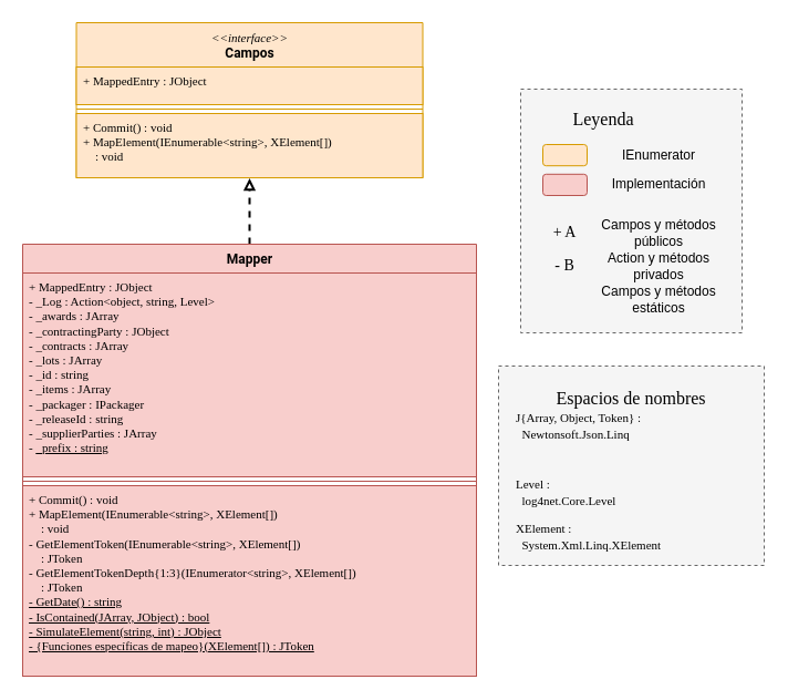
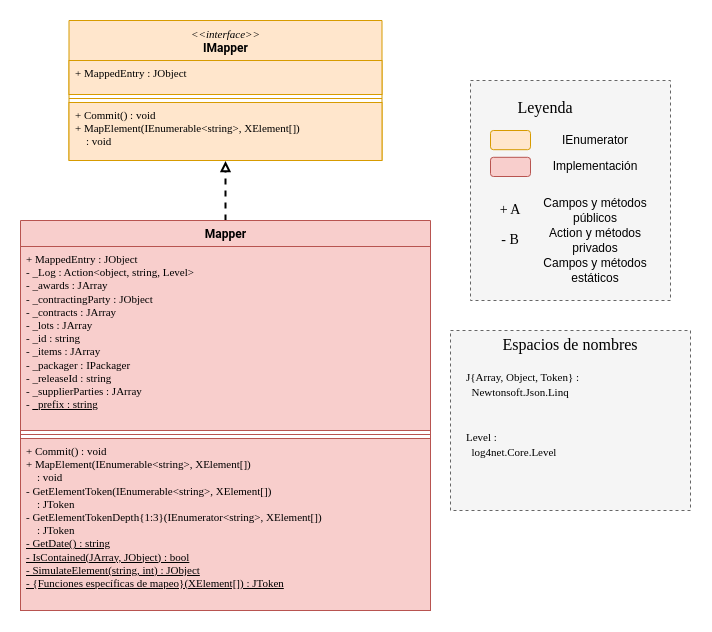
  <mxCell id="0" />
  <mxCell id="1" parent="0" />
  <mxCell id="2" value="" style="group" vertex="1" connectable="0" parent="1"><mxGeometry x="470" y="80" width="200" height="240" as="geometry" /></mxCell>
  <mxCell id="3" value="" style="rounded=0;whiteSpace=wrap;html=1;fontFamily=Roboto Slab;fontSource=https%3A%2F%2Ffonts.googleapis.com%2Fcss%3Ffamily%3DRoboto%2BSlab;fontSize=20;fillColor=#f5f5f5;strokeColor=#666666;fontColor=#333333;dashed=1;strokeWidth=1;glass=0;shadow=0;sketch=0;" vertex="1" parent="2"><mxGeometry width="200" height="220" as="geometry" /></mxCell>
  <mxCell id="4" value="&lt;font style=&quot;font-size: 16px&quot;&gt;Leyenda&lt;/font&gt;" style="text;html=1;strokeColor=none;fillColor=none;align=center;verticalAlign=middle;whiteSpace=wrap;rounded=0;shadow=0;glass=0;dashed=1;sketch=0;fontFamily=Roboto Slab;fontSource=https%3A%2F%2Ffonts.googleapis.com%2Fcss%3Ffamily%3DRoboto%2BSlab;fontSize=20;" vertex="1" parent="2"><mxGeometry x="55" y="15" width="40" height="19.2" as="geometry" /></mxCell>
  <mxCell id="5" value="" style="rounded=1;whiteSpace=wrap;html=1;strokeColor=#d79b00;fillColor=#ffe6cc;align=left;" vertex="1" parent="2"><mxGeometry x="20" y="50" width="40" height="19.2" as="geometry" /></mxCell>
  <mxCell id="6" value="IEnumerator" style="text;html=1;strokeColor=none;fillColor=none;align=center;verticalAlign=middle;whiteSpace=wrap;rounded=0;shadow=0;glass=0;dashed=1;sketch=0;fontFamily=Helvetica;fontSize=12;" vertex="1" parent="2"><mxGeometry x="70" y="50" width="110" height="19.2" as="geometry" /></mxCell>
  <mxCell id="7" value="" style="rounded=1;whiteSpace=wrap;html=1;strokeColor=#b85450;fillColor=#f8cecc;align=left;" vertex="1" parent="2"><mxGeometry x="20" y="76.8" width="40" height="19.2" as="geometry" /></mxCell>
  <mxCell id="8" value="Implementación" style="text;html=1;strokeColor=none;fillColor=none;align=center;verticalAlign=middle;whiteSpace=wrap;rounded=0;shadow=0;glass=0;dashed=1;sketch=0;fontFamily=Helvetica;fontSize=12;" vertex="1" parent="2"><mxGeometry x="70" y="76.8" width="110" height="19.2" as="geometry" /></mxCell>
  <mxCell id="9" value="&lt;font face=&quot;Roboto Mono&quot; data-font-src=&quot;https://fonts.googleapis.com/css?family=Roboto+Mono&quot; style=&quot;font-size: 14px&quot;&gt;+ A&lt;/font&gt;" style="text;html=1;strokeColor=none;fillColor=none;align=center;verticalAlign=middle;whiteSpace=wrap;rounded=0;labelBackgroundColor=none;" vertex="1" parent="2"><mxGeometry x="20" y="120" width="40" height="20" as="geometry" /></mxCell>
  <mxCell id="10" value="Campos y métodos&lt;br&gt;públicos" style="text;html=1;strokeColor=none;fillColor=none;align=center;verticalAlign=middle;whiteSpace=wrap;rounded=0;shadow=0;glass=0;dashed=1;sketch=0;fontFamily=Helvetica;fontSize=12;" vertex="1" parent="2"><mxGeometry x="70" y="120.8" width="110" height="19.2" as="geometry" /></mxCell>
  <mxCell id="11" value="&lt;font face=&quot;Roboto Mono&quot; data-font-src=&quot;https://fonts.googleapis.com/css?family=Roboto+Mono&quot; style=&quot;font-size: 14px&quot;&gt;- B&lt;/font&gt;" style="text;html=1;strokeColor=none;fillColor=none;align=center;verticalAlign=middle;whiteSpace=wrap;rounded=0;labelBackgroundColor=none;" vertex="1" parent="2"><mxGeometry x="20" y="150" width="40" height="20" as="geometry" /></mxCell>
  <mxCell id="12" value="Action y métodos&lt;br&gt;privados" style="text;html=1;strokeColor=none;fillColor=none;align=center;verticalAlign=middle;whiteSpace=wrap;rounded=0;shadow=0;glass=0;dashed=1;sketch=0;fontFamily=Helvetica;fontSize=12;" vertex="1" parent="2"><mxGeometry x="70" y="150" width="110" height="19.2" as="geometry" /></mxCell>
  <mxCell id="13" value="Campos y métodos&lt;br&gt;estáticos" style="text;html=1;strokeColor=none;fillColor=none;align=center;verticalAlign=middle;whiteSpace=wrap;rounded=0;shadow=0;glass=0;dashed=1;sketch=0;fontFamily=Helvetica;fontSize=12;" vertex="1" parent="2"><mxGeometry x="70" y="180.8" width="110" height="19.2" as="geometry" /></mxCell>
  <mxCell id="14" style="edgeStyle=orthogonalEdgeStyle;rounded=0;orthogonalLoop=1;jettySize=auto;html=1;exitX=0.5;exitY=0;exitDx=0;exitDy=0;entryX=0.5;entryY=1.004;entryDx=0;entryDy=0;entryPerimeter=0;endArrow=block;endFill=0;dashed=1;strokeWidth=2;" edge="1" parent="1"><mxGeometry relative="1" as="geometry"><mxPoint x="225" y="220" as="sourcePoint" /><mxPoint x="225" y="160.448" as="targetPoint" /></mxGeometry></mxCell>
  <mxCell id="15" value="&lt;font face=&quot;Roboto&quot; data-font-src=&quot;https://fonts.googleapis.com/css?family=Roboto&quot;&gt;Mapper&lt;/font&gt;" style="swimlane;fontStyle=1;align=center;verticalAlign=top;childLayout=stackLayout;horizontal=1;startSize=26;horizontalStack=0;resizeParent=1;resizeParentMax=0;resizeLast=0;collapsible=1;marginBottom=0;rounded=0;strokeColor=#b85450;html=1;fillColor=#f8cecc;" vertex="1" parent="1"><mxGeometry x="20" y="220" width="410" height="390" as="geometry" /></mxCell>
  <mxCell id="16" value="+&amp;nbsp;&lt;font data-font-src=&quot;https://fonts.googleapis.com/css?family=Roboto&quot;&gt;MappedEntry&lt;/font&gt;&amp;nbsp;:&amp;nbsp;&lt;font data-font-src=&quot;https://fonts.googleapis.com/css?family=Roboto+Mono&quot;&gt;JObject&lt;/font&gt;&lt;font data-font-src=&quot;https://fonts.googleapis.com/css?family=Roboto+Mono&quot;&gt;&lt;br&gt;- _Log : Action&amp;lt;object, string, Level&amp;gt;&lt;br&gt;- _awards : JArray&lt;br&gt;- _contractingParty : JObject&lt;br&gt;- _contracts : JArray&lt;br&gt;- _lots : JArray&lt;br&gt;- _id : string&lt;br&gt;- _items : JArray&lt;br&gt;- _packager : IPackager&lt;br&gt;- _releaseId : string&lt;br&gt;- _supplierParties : JArray&lt;br&gt;- &lt;u&gt;_prefix : string&lt;/u&gt;&lt;br&gt;&lt;/font&gt;" style="text;strokeColor=#b85450;fillColor=#f8cecc;align=left;verticalAlign=top;spacingLeft=4;spacingRight=4;overflow=hidden;rotatable=0;points=[[0,0.5],[1,0.5]];portConstraint=eastwest;fontFamily=Roboto Mono;fontSource=https%3A%2F%2Ffonts.googleapis.com%2Fcss%3Ffamily%3DRoboto%2BMono;fontSize=11;html=1;" vertex="1" parent="15"><mxGeometry y="26" width="410" height="184" as="geometry" /></mxCell>
  <mxCell id="17" value="" style="line;strokeWidth=1;fillColor=#f8cecc;align=left;verticalAlign=middle;spacingTop=-1;spacingLeft=3;spacingRight=3;rotatable=0;labelPosition=right;points=[];portConstraint=eastwest;strokeColor=#b85450;" vertex="1" parent="15"><mxGeometry y="210" width="410" height="8" as="geometry" /></mxCell>
  <mxCell id="18" value="+ Commit() : void&lt;br&gt;+ MapElement(IEnumerable&amp;lt;string&amp;gt;, XElement[])&lt;br&gt;&amp;nbsp; &amp;nbsp; : void&lt;br&gt;- GetElementToken(IEnumerable&amp;lt;string&amp;gt;, XElement[])&lt;br&gt;&amp;nbsp; &amp;nbsp; : JToken&lt;br&gt;- GetElementTokenDepth{1:3}(IEnumerator&amp;lt;string&amp;gt;, XElement[])&lt;br&gt;&amp;nbsp; &amp;nbsp; : JToken&lt;br&gt;&lt;u&gt;- GetDate() : string&lt;br&gt;- IsContained(JArray, JObject) : bool&lt;br&gt;- SimulateElement(string, int) : JObject&lt;br&gt;- {Funciones específicas de mapeo}(XElement[]) : JToken&lt;br&gt;&lt;/u&gt;" style="text;strokeColor=#b85450;fillColor=#f8cecc;align=left;verticalAlign=top;spacingLeft=4;spacingRight=4;overflow=hidden;rotatable=0;points=[[0,0.5],[1,0.5]];portConstraint=eastwest;fontFamily=Roboto Mono;fontSource=https%3A%2F%2Ffonts.googleapis.com%2Fcss%3Ffamily%3DRoboto%2BMono;fontSize=11;html=1;" vertex="1" parent="15"><mxGeometry y="218" width="410" height="172" as="geometry" /></mxCell>
- <mxCell id="19" value="&lt;font data-font-src=&quot;https://fonts.googleapis.com/css?family=Roboto&quot;&gt;&lt;font face=&quot;Roboto Mono&quot; data-font-src=&quot;https://fonts.googleapis.com/css?family=Roboto+Mono&quot; style=&quot;font-size: 11px&quot;&gt;&lt;i style=&quot;font-weight: normal&quot;&gt;&amp;lt;&amp;lt;interface&amp;gt;&amp;gt;&lt;/i&gt;&lt;/font&gt;&lt;br&gt;&lt;font face=&quot;Roboto&quot;&gt;Campos&lt;/font&gt;&lt;/font&gt;" style="swimlane;fontStyle=1;align=center;verticalAlign=top;childLayout=stackLayout;horizontal=1;startSize=40;horizontalStack=0;resizeParent=1;resizeParentMax=0;resizeLast=0;collapsible=1;marginBottom=0;rounded=0;strokeColor=#d79b00;html=1;fillColor=#ffe6cc;" vertex="1" parent="1"><mxGeometry x="68.5" y="20" width="313" height="140" as="geometry" /></mxCell>
+ <mxCell id="19" value="&lt;font data-font-src=&quot;https://fonts.googleapis.com/css?family=Roboto&quot;&gt;&lt;font face=&quot;Roboto Mono&quot; data-font-src=&quot;https://fonts.googleapis.com/css?family=Roboto+Mono&quot; style=&quot;font-size: 11px&quot;&gt;&lt;i style=&quot;font-weight: normal&quot;&gt;&amp;lt;&amp;lt;interface&amp;gt;&amp;gt;&lt;/i&gt;&lt;/font&gt;&lt;br&gt;&lt;font face=&quot;Roboto&quot;&gt;IMapper&lt;/font&gt;&lt;/font&gt;" style="swimlane;fontStyle=1;align=center;verticalAlign=top;childLayout=stackLayout;horizontal=1;startSize=40;horizontalStack=0;resizeParent=1;resizeParentMax=0;resizeLast=0;collapsible=1;marginBottom=0;rounded=0;strokeColor=#d79b00;html=1;fillColor=#ffe6cc;" vertex="1" parent="1"><mxGeometry x="68.5" y="20" width="313" height="140" as="geometry" /></mxCell>
  <mxCell id="20" value="+&amp;nbsp;&lt;font data-font-src=&quot;https://fonts.googleapis.com/css?family=Roboto&quot;&gt;MappedEntry&lt;/font&gt;&amp;nbsp;:&amp;nbsp;&lt;font data-font-src=&quot;https://fonts.googleapis.com/css?family=Roboto+Mono&quot;&gt;JObject&lt;/font&gt;&lt;font data-font-src=&quot;https://fonts.googleapis.com/css?family=Roboto+Mono&quot;&gt;&lt;br&gt;&lt;/font&gt;" style="text;strokeColor=#d79b00;fillColor=#ffe6cc;align=left;verticalAlign=top;spacingLeft=4;spacingRight=4;overflow=hidden;rotatable=0;points=[[0,0.5],[1,0.5]];portConstraint=eastwest;fontFamily=Roboto Mono;fontSource=https%3A%2F%2Ffonts.googleapis.com%2Fcss%3Ffamily%3DRoboto%2BMono;fontSize=11;html=1;" vertex="1" parent="19"><mxGeometry y="40" width="313" height="34" as="geometry" /></mxCell>
  <mxCell id="21" value="" style="line;strokeWidth=1;fillColor=#ffe6cc;align=left;verticalAlign=middle;spacingTop=-1;spacingLeft=3;spacingRight=3;rotatable=0;labelPosition=right;points=[];portConstraint=eastwest;strokeColor=#d79b00;" vertex="1" parent="19"><mxGeometry y="74" width="313" height="8" as="geometry" /></mxCell>
  <mxCell id="22" value="+ Commit() : void&lt;br&gt;+ MapElement(IEnumerable&amp;lt;string&amp;gt;, XElement[])&lt;br&gt;&amp;nbsp; &amp;nbsp; : void&lt;u&gt;&lt;br&gt;&lt;/u&gt;" style="text;strokeColor=#d79b00;fillColor=#ffe6cc;align=left;verticalAlign=top;spacingLeft=4;spacingRight=4;overflow=hidden;rotatable=0;points=[[0,0.5],[1,0.5]];portConstraint=eastwest;fontFamily=Roboto Mono;fontSource=https%3A%2F%2Ffonts.googleapis.com%2Fcss%3Ffamily%3DRoboto%2BMono;fontSize=11;html=1;" vertex="1" parent="19"><mxGeometry y="82" width="313" height="58" as="geometry" /></mxCell>
  <mxCell id="23" value="" style="group" vertex="1" connectable="0" parent="1"><mxGeometry x="450" y="330" width="240" height="180" as="geometry" /></mxCell>
  <mxCell id="24" value="" style="rounded=0;whiteSpace=wrap;html=1;fontFamily=Roboto Slab;fontSource=https%3A%2F%2Ffonts.googleapis.com%2Fcss%3Ffamily%3DRoboto%2BSlab;fontSize=20;fillColor=#f5f5f5;strokeColor=#666666;fontColor=#333333;dashed=1;strokeWidth=1;glass=0;shadow=0;sketch=0;" vertex="1" parent="23"><mxGeometry width="240" height="180" as="geometry" /></mxCell>
  <mxCell id="25" value="&lt;font face=&quot;Roboto Mono&quot; data-font-src=&quot;https://fonts.googleapis.com/css?family=Roboto+Mono&quot; style=&quot;font-size: 11px&quot;&gt;J{Array, Object, Token} :&lt;br&gt;&amp;nbsp; Newtonsoft.Json.Linq&lt;/font&gt;" style="text;html=1;strokeColor=none;fillColor=none;align=left;verticalAlign=middle;whiteSpace=wrap;rounded=0;labelBackgroundColor=none;" vertex="1" parent="23"><mxGeometry x="14.38" y="40.004" width="215.62" height="28.636" as="geometry" /></mxCell>
  <mxCell id="26" value="&lt;font face=&quot;Roboto Mono&quot; data-font-src=&quot;https://fonts.googleapis.com/css?family=Roboto+Mono&quot; style=&quot;font-size: 11px&quot;&gt;Level :&lt;br&gt;&amp;nbsp; log4net.Core.Level&lt;/font&gt;" style="text;html=1;strokeColor=none;fillColor=none;align=left;verticalAlign=middle;whiteSpace=wrap;rounded=0;labelBackgroundColor=none;" vertex="1" parent="23"><mxGeometry x="14.38" y="100" width="145.63" height="28.64" as="geometry" /></mxCell>
- <mxCell id="27" value="&lt;font face=&quot;Roboto Mono&quot; data-font-src=&quot;https://fonts.googleapis.com/css?family=Roboto+Mono&quot; style=&quot;font-size: 11px&quot;&gt;XElement :&lt;br&gt;&amp;nbsp; System.Xml.Linq.XElement&lt;/font&gt;" style="text;html=1;strokeColor=none;fillColor=none;align=left;verticalAlign=middle;whiteSpace=wrap;rounded=0;labelBackgroundColor=none;" vertex="1" parent="23"><mxGeometry x="14.38" y="140" width="185.62" height="28.64" as="geometry" /></mxCell>
- <mxCell id="28" value="&lt;font style=&quot;font-size: 16px&quot;&gt;Espacios de nombres&lt;/font&gt;" style="text;html=1;strokeColor=none;fillColor=none;align=center;verticalAlign=middle;whiteSpace=wrap;rounded=0;shadow=0;glass=0;dashed=1;sketch=0;fontFamily=Roboto Slab;fontSource=https%3A%2F%2Ffonts.googleapis.com%2Fcss%3Ffamily%3DRoboto%2BSlab;fontSize=20;" vertex="1" parent="23"><mxGeometry x="29.84" y="20" width="180.32" height="13.75" as="geometry" /></mxCell>
+ <mxCell id="28" value="&lt;font style=&quot;font-size: 16px&quot;&gt;Espacios de nombres&lt;/font&gt;" style="text;html=1;strokeColor=none;fillColor=none;align=center;verticalAlign=middle;whiteSpace=wrap;rounded=0;shadow=0;glass=0;dashed=1;sketch=0;fontFamily=Roboto Slab;fontSource=https%3A%2F%2Ffonts.googleapis.com%2Fcss%3Ffamily%3DRoboto%2BSlab;fontSize=20;" vertex="1" parent="23"><mxGeometry x="29.84" y="5" width="180.32" height="13.75" as="geometry" /></mxCell>
